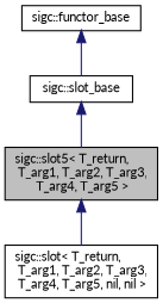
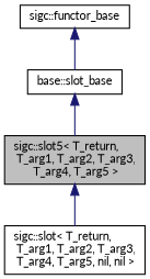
  digraph {
    fontname=Lato
    node [color=black fillcolor=white fontname=Lato fontsize=10 shape=record style=filled]
    edge [color=midnightblue dir=back fontname=Lato fontsize=10 labelfontname=Sans labelfontsize=10 style=solid]
    n1 [fillcolor=grey75 fontcolor=black height=0.2 label="sigc::slot5\< T_return,\l T_arg1, T_arg2, T_arg3,\l T_arg4, T_arg5 \>" width=0.4]
    n2 [height=0.2 label="sigc::slot\< T_return,\l T_arg1, T_arg2, T_arg3,\l T_arg4, T_arg5, nil, nil \>" width=0.4]
-   n3 [height=0.2 label="sigc::slot_base" width=0.4]
+   n3 [height=0.2 label="base::slot_base" width=0.4]
    n4 [height=0.2 label="sigc::functor_base" width=0.4]
    n1 -> n2
    n3 -> n1
    n4 -> n3
  }
